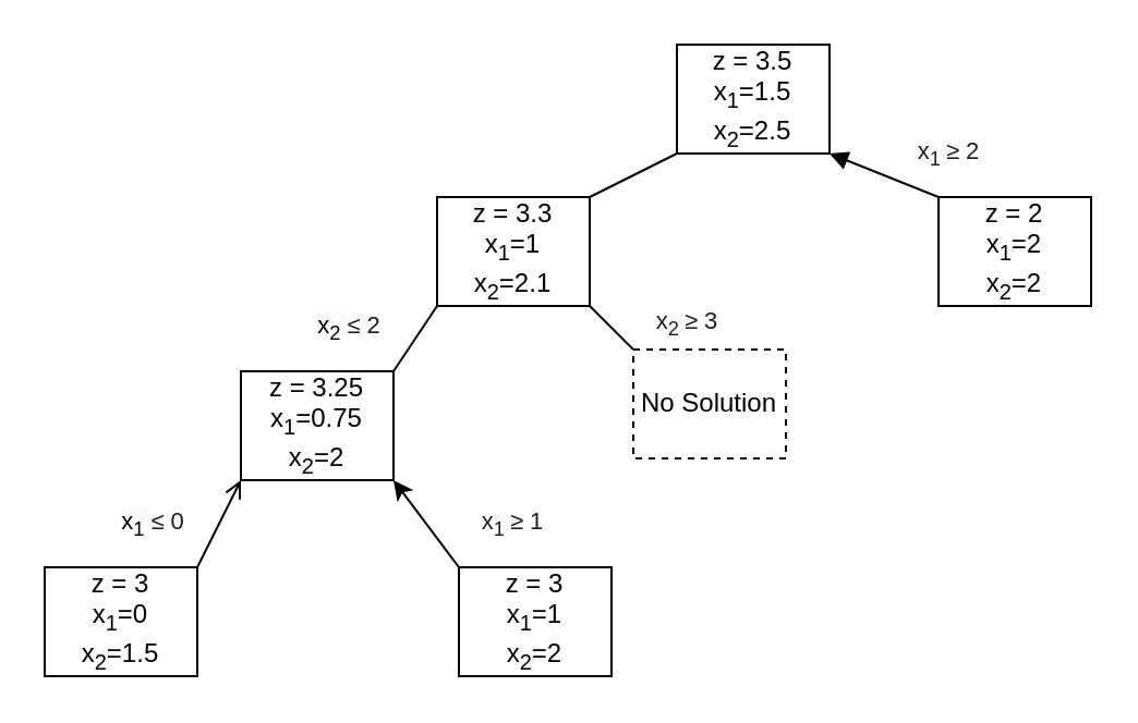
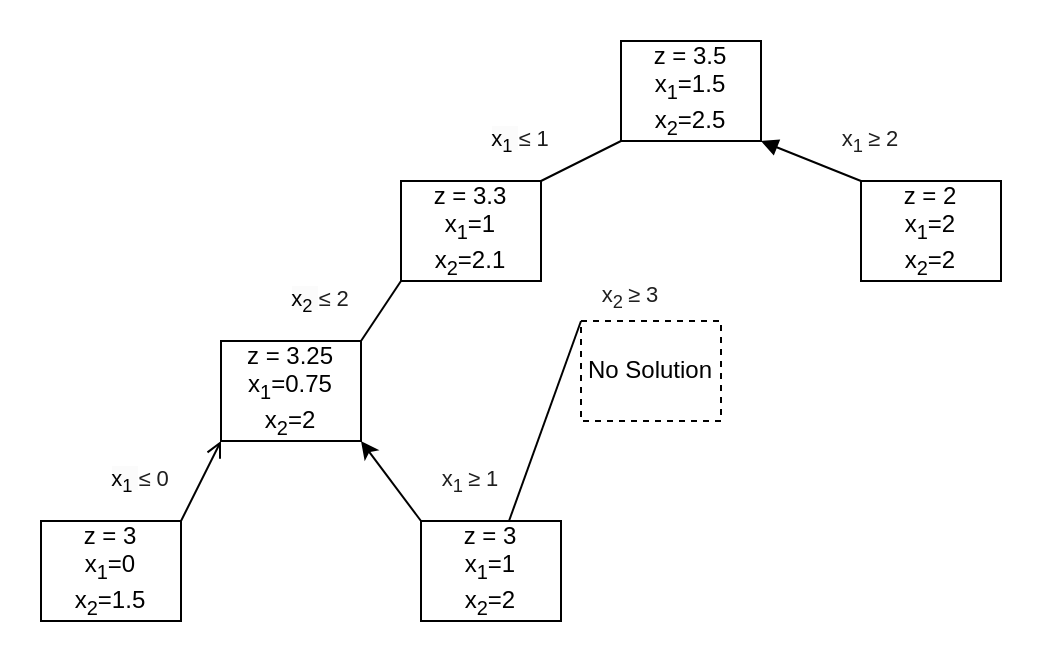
  <mxCell id="0" />
  <mxCell id="1" parent="0" />
  <mxCell id="2" value="z = 3.5&lt;div&gt;x&lt;sub&gt;1&lt;/sub&gt;=1.5&lt;/div&gt;&lt;div&gt;x&lt;sub&gt;2&lt;/sub&gt;=2.5&lt;/div&gt;" style="rounded=0;whiteSpace=wrap;html=1;fillColor=none;" vertex="1" parent="1"><mxGeometry x="310" y="20" width="70" height="50" as="geometry" /></mxCell>
  <mxCell id="3" value="z = 3.3&lt;div&gt;x&lt;sub&gt;1&lt;/sub&gt;=1&lt;/div&gt;&lt;div&gt;x&lt;sub&gt;2&lt;/sub&gt;=2.1&lt;/div&gt;" style="rounded=0;whiteSpace=wrap;html=1;fillColor=none;" vertex="1" parent="1"><mxGeometry x="200" y="90" width="70" height="50" as="geometry" /></mxCell>
  <mxCell id="4" value="z = 2&lt;div&gt;x&lt;sub&gt;1&lt;/sub&gt;=2&lt;/div&gt;&lt;div&gt;x&lt;sub&gt;2&lt;/sub&gt;=2&lt;/div&gt;" style="rounded=0;whiteSpace=wrap;html=1;fillColor=none;" vertex="1" parent="1"><mxGeometry x="430" y="90" width="70" height="50" as="geometry" /></mxCell>
  <mxCell id="5" value="No Solution" style="rounded=0;whiteSpace=wrap;html=1;fillColor=none;dashed=1;" vertex="1" parent="1"><mxGeometry x="290" y="160" width="70" height="50" as="geometry" /></mxCell>
  <mxCell id="6" value="z = 3.25&lt;div&gt;x&lt;sub&gt;1&lt;/sub&gt;=0.75&lt;/div&gt;&lt;div&gt;x&lt;sub&gt;2&lt;/sub&gt;=2&lt;/div&gt;" style="rounded=0;whiteSpace=wrap;html=1;fillColor=none;" vertex="1" parent="1"><mxGeometry x="110" y="170" width="70" height="50" as="geometry" /></mxCell>
  <mxCell id="7" value="z = 3&lt;div&gt;x&lt;sub&gt;1&lt;/sub&gt;=0&lt;/div&gt;&lt;div&gt;x&lt;sub&gt;2&lt;/sub&gt;=1.5&lt;/div&gt;" style="rounded=0;whiteSpace=wrap;html=1;fillColor=none;" vertex="1" parent="1"><mxGeometry x="20" y="260" width="70" height="50" as="geometry" /></mxCell>
  <mxCell id="8" value="z = 3&lt;div&gt;x&lt;sub&gt;1&lt;/sub&gt;=1&lt;/div&gt;&lt;div&gt;x&lt;sub&gt;2&lt;/sub&gt;=2&lt;/div&gt;" style="rounded=0;whiteSpace=wrap;html=1;fillColor=none;" vertex="1" parent="1"><mxGeometry x="210" y="260" width="70" height="50" as="geometry" /></mxCell>
  <mxCell id="9" value="" style="endArrow=none;html=1;rounded=0;exitX=1;exitY=0;exitDx=0;exitDy=0;entryX=0;entryY=1;entryDx=0;entryDy=0;" edge="1" parent="1" source="3" target="2"><mxGeometry width="50" height="50" relative="1" as="geometry"><mxPoint x="310" y="180" as="sourcePoint" /><mxPoint x="360" y="130" as="targetPoint" /></mxGeometry></mxCell>
  <mxCell id="10" value="" style="endArrow=block;html=1;rounded=0;exitX=0;exitY=0;exitDx=0;exitDy=0;entryX=1;entryY=1;entryDx=0;entryDy=0;" edge="1" parent="1" source="4" target="2"><mxGeometry width="50" height="50" relative="1" as="geometry"><mxPoint x="310" y="180" as="sourcePoint" /><mxPoint x="360" y="130" as="targetPoint" /></mxGeometry></mxCell>
  <mxCell id="11" value="" style="endArrow=none;html=1;rounded=0;exitX=1;exitY=0;exitDx=0;exitDy=0;entryX=0;entryY=1;entryDx=0;entryDy=0;" edge="1" parent="1" source="6" target="3"><mxGeometry width="50" height="50" relative="1" as="geometry"><mxPoint x="310" y="180" as="sourcePoint" /><mxPoint x="360" y="130" as="targetPoint" /></mxGeometry></mxCell>
- <mxCell id="12" value="" style="endArrow=none;html=1;rounded=0;exitX=0;exitY=0;exitDx=0;exitDy=0;entryX=1;entryY=1;entryDx=0;entryDy=0;" edge="1" parent="1" source="5" target="3"><mxGeometry width="50" height="50" relative="1" as="geometry"><mxPoint x="310" y="180" as="sourcePoint" /><mxPoint x="360" y="130" as="targetPoint" /></mxGeometry></mxCell>
+ <mxCell id="12" value="" style="endArrow=none;html=1;rounded=0;exitX=0;exitY=0;exitDx=0;exitDy=0;" edge="1" parent="1" source="5" target="8"><mxGeometry width="50" height="50" relative="1" as="geometry"><mxPoint x="310" y="180" as="sourcePoint" /><mxPoint x="360" y="130" as="targetPoint" /></mxGeometry></mxCell>
  <mxCell id="13" value="" style="endArrow=open;html=1;rounded=0;entryX=0;entryY=1;entryDx=0;entryDy=0;exitX=1;exitY=0;exitDx=0;exitDy=0;" edge="1" parent="1" source="7" target="6"><mxGeometry width="50" height="50" relative="1" as="geometry"><mxPoint x="310" y="180" as="sourcePoint" /><mxPoint x="360" y="130" as="targetPoint" /></mxGeometry></mxCell>
  <mxCell id="14" value="" style="endArrow=classic;html=1;rounded=0;exitX=0;exitY=0;exitDx=0;exitDy=0;entryX=1;entryY=1;entryDx=0;entryDy=0;" edge="1" parent="1" source="8" target="6"><mxGeometry width="50" height="50" relative="1" as="geometry"><mxPoint x="310" y="180" as="sourcePoint" /><mxPoint x="360" y="130" as="targetPoint" /></mxGeometry></mxCell>
+ <mxCell id="15" value="&lt;div style=&quot;text-align: center;&quot;&gt;&lt;font style=&quot;font-size: 11px;&quot;&gt;&lt;span style=&quot;text-align: left; background-color: rgb(251, 251, 251);&quot;&gt;x&lt;sub style=&quot;&quot;&gt;1&lt;/sub&gt;&amp;nbsp;&lt;/span&gt;&lt;span style=&quot;background-color: rgb(255, 255, 255); color: rgb(31, 31, 31); font-family: &amp;quot;Google Sans&amp;quot;, Arial, sans-serif; text-align: left;&quot;&gt;≤ 1&lt;/span&gt;&lt;/font&gt;&lt;/div&gt;" style="text;html=1;align=center;verticalAlign=middle;whiteSpace=wrap;rounded=0;" vertex="1" parent="1"><mxGeometry x="240" y="60" width="40" height="20" as="geometry" /></mxCell>
  <mxCell id="16" value="&lt;div style=&quot;text-align: center;&quot;&gt;&lt;font style=&quot;font-size: 11px;&quot;&gt;&lt;span style=&quot;text-align: left; background-color: rgb(251, 251, 251);&quot;&gt;x&lt;sub style=&quot;&quot;&gt;2&lt;/sub&gt;&amp;nbsp;&lt;/span&gt;&lt;span style=&quot;background-color: rgb(255, 255, 255); color: rgb(31, 31, 31); font-family: &amp;quot;Google Sans&amp;quot;, Arial, sans-serif; text-align: left;&quot;&gt;≤ 2&lt;/span&gt;&lt;/font&gt;&lt;/div&gt;" style="text;html=1;align=center;verticalAlign=middle;whiteSpace=wrap;rounded=0;" vertex="1" parent="1"><mxGeometry x="140" y="140" width="40" height="20" as="geometry" /></mxCell>
  <mxCell id="17" value="&lt;div style=&quot;text-align: center;&quot;&gt;&lt;font style=&quot;font-size: 11px;&quot;&gt;&lt;span style=&quot;text-align: left; background-color: rgb(251, 251, 251);&quot;&gt;x&lt;sub style=&quot;&quot;&gt;1&lt;/sub&gt;&amp;nbsp;&lt;/span&gt;&lt;span style=&quot;background-color: rgb(255, 255, 255); color: rgb(31, 31, 31); font-family: &amp;quot;Google Sans&amp;quot;, Arial, sans-serif; text-align: left;&quot;&gt;≤ 0&lt;/span&gt;&lt;/font&gt;&lt;/div&gt;" style="text;html=1;align=center;verticalAlign=middle;whiteSpace=wrap;rounded=0;" vertex="1" parent="1"><mxGeometry y="230" width="40" height="20" as="geometry" x="50" /></mxCell>
  <mxCell id="18" value="&lt;span style=&quot;color: rgb(31, 31, 31); font-family: &amp;quot;Google Sans&amp;quot;, Arial, sans-serif; text-align: left; background-color: rgb(255, 255, 255);&quot;&gt;&lt;font style=&quot;font-size: 11px;&quot;&gt;x&lt;sub&gt;1&amp;nbsp;&lt;/sub&gt;≥ 2&lt;/font&gt;&lt;/span&gt;" style="text;html=1;align=center;verticalAlign=middle;whiteSpace=wrap;rounded=0;" vertex="1" parent="1"><mxGeometry x="410" y="60" width="50" height="20" as="geometry" /></mxCell>
  <mxCell id="19" value="&lt;span style=&quot;color: rgb(31, 31, 31); font-family: &amp;quot;Google Sans&amp;quot;, Arial, sans-serif; text-align: left; background-color: rgb(255, 255, 255);&quot;&gt;&lt;font style=&quot;font-size: 11px;&quot;&gt;x&lt;sub&gt;2&amp;nbsp;&lt;/sub&gt;≥ 3&lt;/font&gt;&lt;/span&gt;" style="text;html=1;align=center;verticalAlign=middle;whiteSpace=wrap;rounded=0;" vertex="1" parent="1"><mxGeometry x="290" y="138" width="50" height="20" as="geometry" /></mxCell>
  <mxCell id="20" value="&lt;span style=&quot;color: rgb(31, 31, 31); font-family: &amp;quot;Google Sans&amp;quot;, Arial, sans-serif; text-align: left; background-color: rgb(255, 255, 255);&quot;&gt;&lt;font style=&quot;font-size: 11px;&quot;&gt;x&lt;sub&gt;1&amp;nbsp;&lt;/sub&gt;≥ 1&lt;/font&gt;&lt;/span&gt;" style="text;html=1;align=center;verticalAlign=middle;whiteSpace=wrap;rounded=0;" vertex="1" parent="1"><mxGeometry x="210" y="230" width="50" height="20" as="geometry" /></mxCell>
